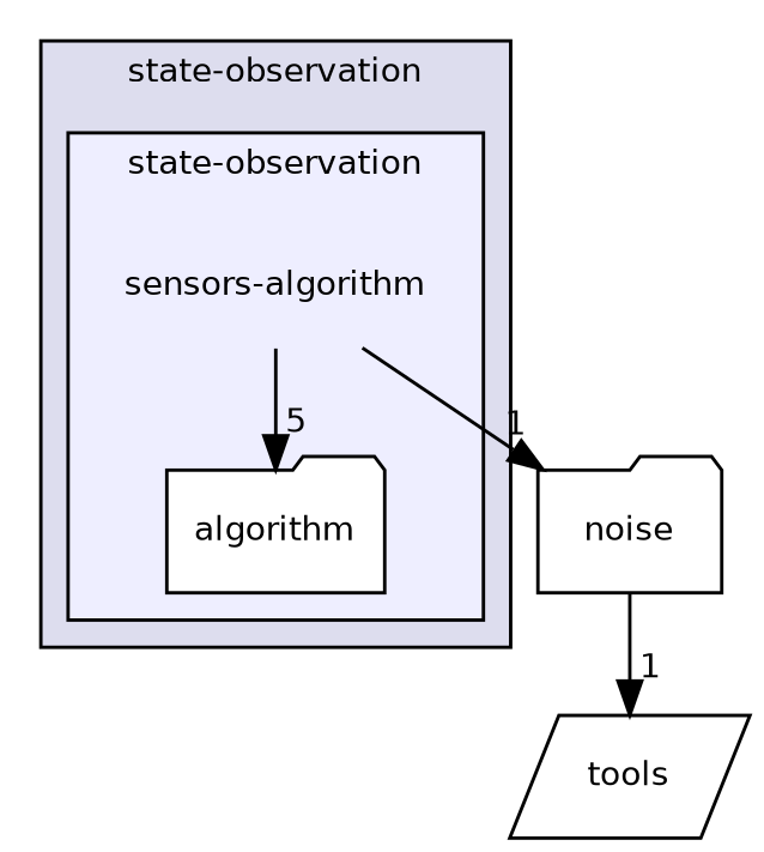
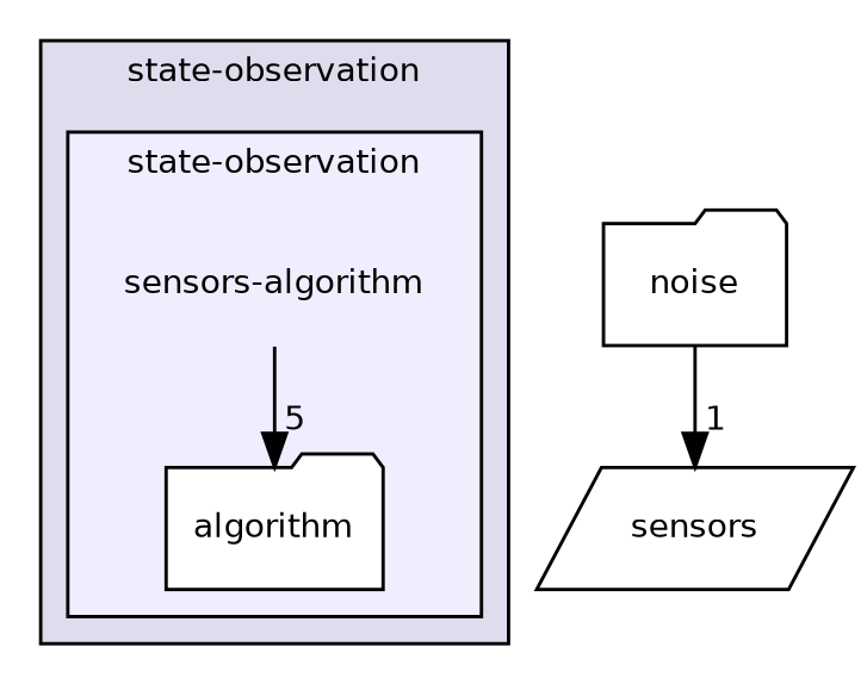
  digraph {
    compound=true
    node [fontname=Helvetica fontsize=10 shape=folder]
    edge [headlabel=1 labeldistance=1.5 labelfontname=Helvetica labelfontsize=10]
    n1 [label="sensors-algorithm" shape=plaintext]
    n2 [color=black fillcolor=white label=algorithm style=filled]
    n3 [label=noise]
-   n4 [label=tools shape=parallelogram]
+   n4 [label=sensors shape=parallelogram]
    subgraph cluster_1 {
      bgcolor="#ddddee"
      fontname=Helvetica
      fontsize=10
      label="state-observation"
      pencolor=black
      subgraph cluster_2 {
        bgcolor="#eeeeff"
        fontname=Helvetica
        fontsize=10
        label="state-observation"
        pencolor=black
        n1
        n2
      }
    }
    n1 -> n2 [headlabel=5]
-   n1 -> n3
    n3 -> n4
  }
